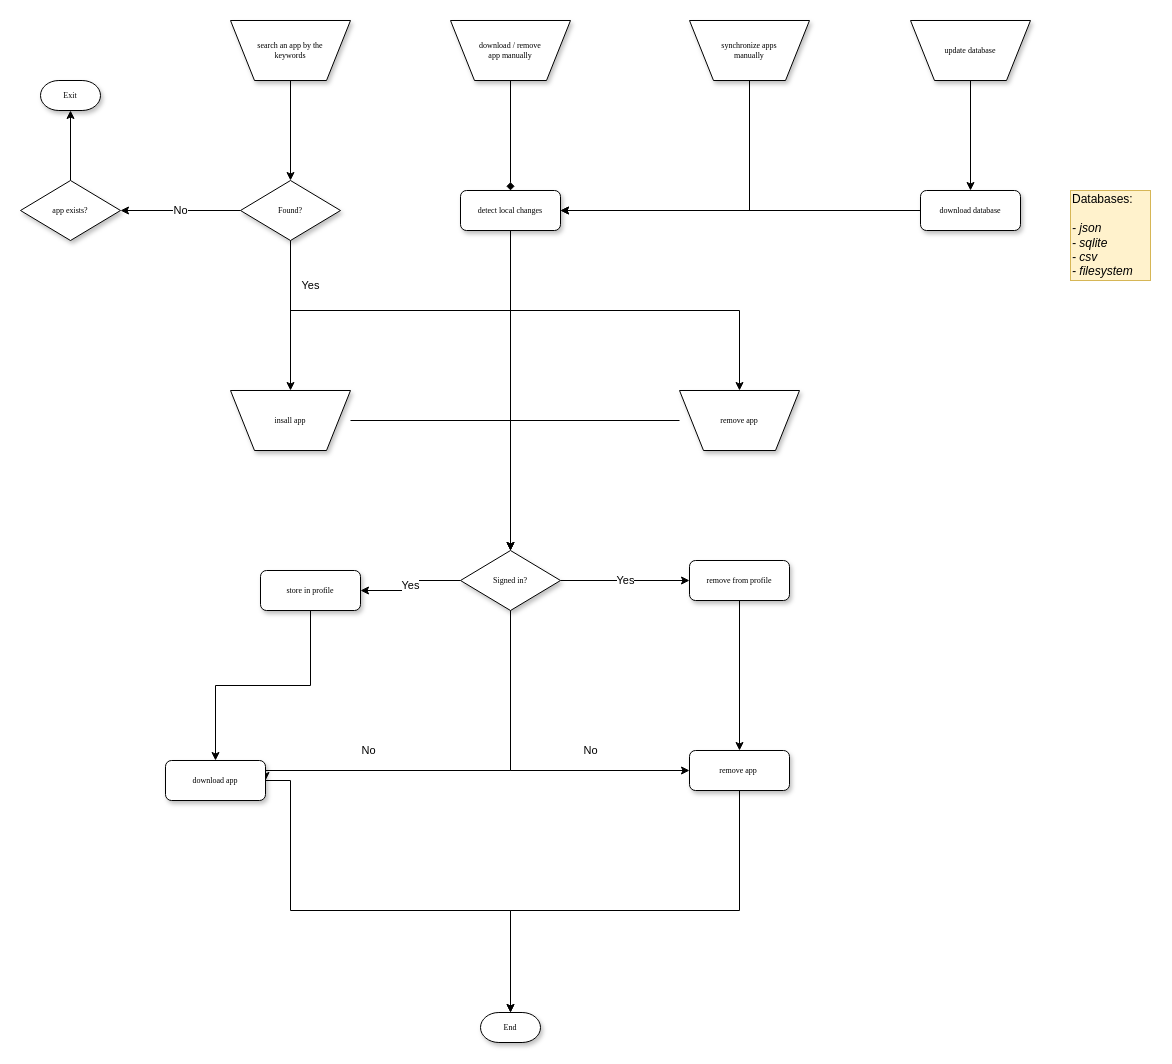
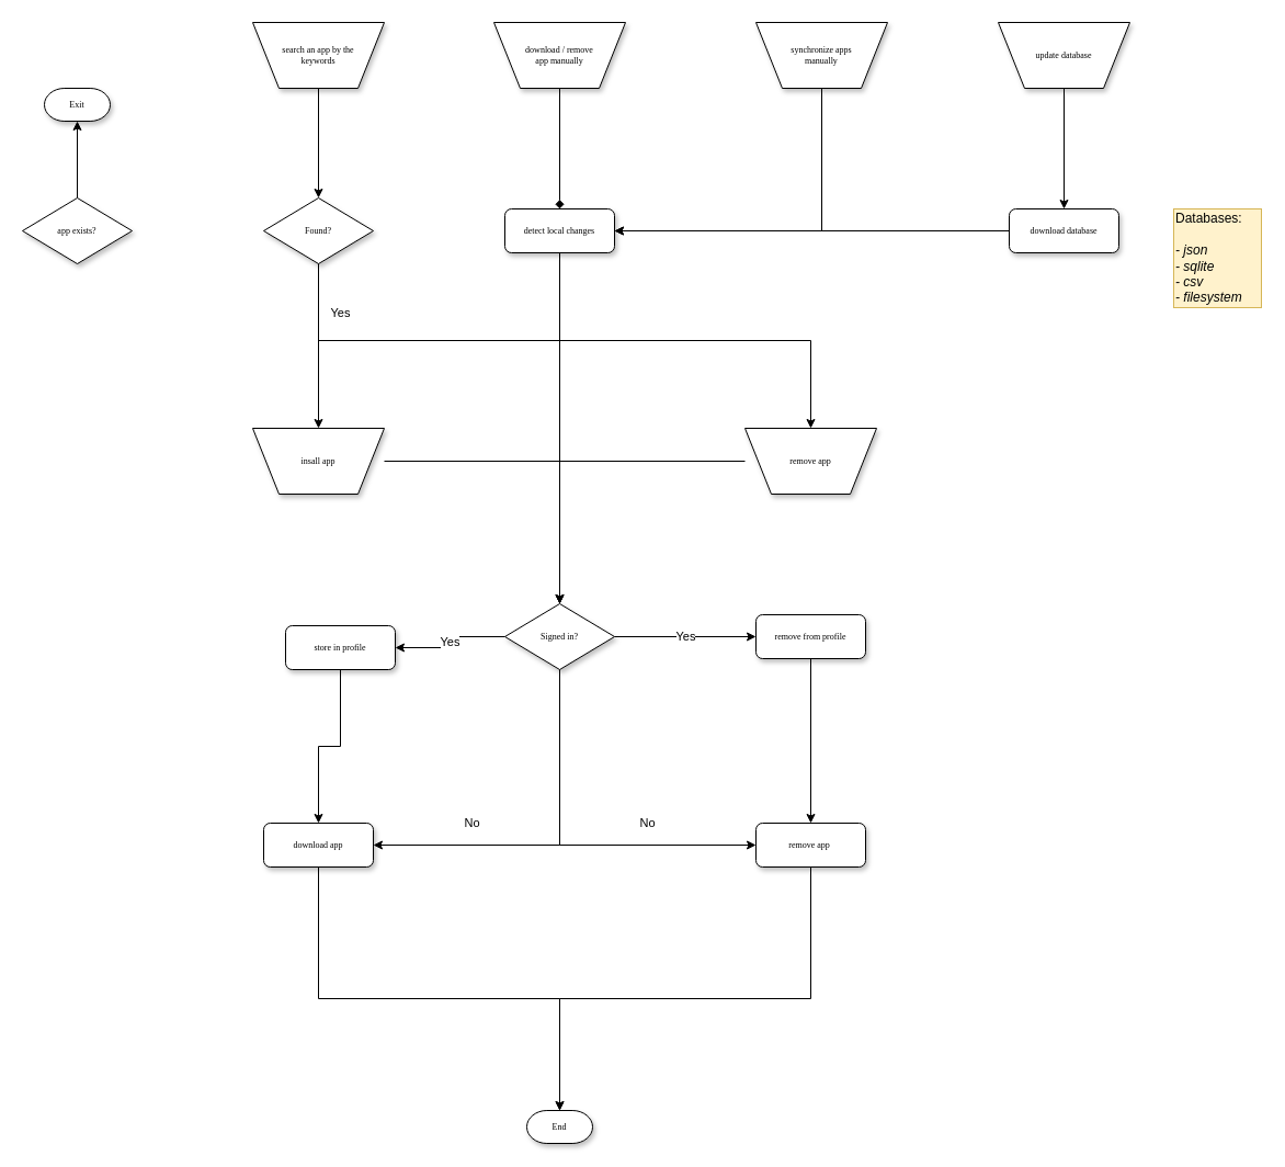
  <mxCell id="0" />
  <mxCell id="1" parent="0" />
  <mxCell id="2" style="edgeStyle=orthogonalEdgeStyle;rounded=0;orthogonalLoop=1;jettySize=auto;html=1;" parent="1" source="3" target="8" edge="1"><mxGeometry relative="1" as="geometry" /></mxCell>
  <mxCell id="3" value="insall app" style="shape=trapezoid;whiteSpace=wrap;html=1;rounded=0;shadow=1;labelBackgroundColor=none;strokeWidth=1;fontFamily=Verdana;fontSize=8;align=center;flipV=1;" parent="1" vertex="1"><mxGeometry x="230" width="120" height="60" as="geometry" y="390" /></mxCell>
  <mxCell id="4" value="No" style="edgeStyle=orthogonalEdgeStyle;rounded=0;orthogonalLoop=1;jettySize=auto;html=1;entryX=1;entryY=0.5;entryDx=0;entryDy=0;" parent="1" source="8" target="13" edge="1"><mxGeometry x="0.455" y="-20" relative="1" as="geometry"><Array as="points"><mxPoint x="510" y="770" /></Array><mxPoint as="offset" /></mxGeometry></mxCell>
  <mxCell id="5" value="No" style="edgeStyle=orthogonalEdgeStyle;rounded=0;orthogonalLoop=1;jettySize=auto;html=1;entryX=0;entryY=0.5;entryDx=0;entryDy=0;" parent="1" source="8" target="15" edge="1"><mxGeometry x="0.417" y="20" relative="1" as="geometry"><Array as="points"><mxPoint x="510" y="770" /></Array><mxPoint as="offset" /></mxGeometry></mxCell>
  <mxCell id="6" value="Yes" style="edgeStyle=orthogonalEdgeStyle;rounded=0;orthogonalLoop=1;jettySize=auto;html=1;entryX=1;entryY=0.5;entryDx=0;entryDy=0;" parent="1" source="8" target="17" edge="1"><mxGeometry relative="1" as="geometry" /></mxCell>
  <mxCell id="7" value="Yes" style="edgeStyle=orthogonalEdgeStyle;rounded=0;orthogonalLoop=1;jettySize=auto;html=1;" parent="1" source="8" target="19" edge="1"><mxGeometry relative="1" as="geometry" /></mxCell>
  <mxCell id="8" value="Signed in?" style="rhombus;whiteSpace=wrap;html=1;rounded=0;shadow=1;labelBackgroundColor=none;strokeWidth=1;fontFamily=Verdana;fontSize=8;align=center;" parent="1" vertex="1"><mxGeometry x="460" y="550" width="100" height="60" as="geometry" /></mxCell>
  <mxCell id="9" value="End" style="strokeWidth=1;html=1;shape=mxgraph.flowchart.terminator;whiteSpace=wrap;rounded=0;shadow=1;labelBackgroundColor=none;fontFamily=Verdana;fontSize=8;align=center;" parent="1" vertex="1"><mxGeometry x="480" y="1012" width="60" height="30" as="geometry" /></mxCell>
  <mxCell id="10" style="edgeStyle=orthogonalEdgeStyle;rounded=0;orthogonalLoop=1;jettySize=auto;html=1;" parent="1" source="11" target="8" edge="1"><mxGeometry relative="1" as="geometry" /></mxCell>
  <mxCell id="11" value="remove app" style="shape=trapezoid;whiteSpace=wrap;html=1;rounded=0;shadow=1;labelBackgroundColor=none;strokeWidth=1;fontFamily=Verdana;fontSize=8;align=center;flipV=1;" parent="1" vertex="1"><mxGeometry x="679" width="120" height="60" as="geometry" y="390" /></mxCell>
  <mxCell id="12" style="edgeStyle=orthogonalEdgeStyle;rounded=0;orthogonalLoop=1;jettySize=auto;html=1;" parent="1" source="13" target="9" edge="1"><mxGeometry relative="1" as="geometry"><mxPoint x="510" y="922" as="targetPoint" /><Array as="points"><mxPoint x="290" y="910" /><mxPoint x="510" y="910" /></Array></mxGeometry></mxCell>
- <mxCell id="13" value="download app" style="rounded=1;whiteSpace=wrap;html=1;shadow=1;labelBackgroundColor=none;strokeWidth=1;fontFamily=Verdana;fontSize=8;align=center;" parent="1" vertex="1"><mxGeometry x="165" y="760" width="100" height="40" as="geometry" /></mxCell>
+ <mxCell id="13" value="download app" style="rounded=1;whiteSpace=wrap;html=1;shadow=1;labelBackgroundColor=none;strokeWidth=1;fontFamily=Verdana;fontSize=8;align=center;" parent="1" vertex="1"><mxGeometry x="240" y="750" width="100" height="40" as="geometry" /></mxCell>
  <mxCell id="14" style="edgeStyle=orthogonalEdgeStyle;rounded=0;orthogonalLoop=1;jettySize=auto;html=1;" parent="1" source="15" target="9" edge="1"><mxGeometry relative="1" as="geometry"><Array as="points"><mxPoint x="739" y="910" /><mxPoint x="510" y="910" /></Array></mxGeometry></mxCell>
  <mxCell id="15" value="remove app&amp;nbsp;" style="rounded=1;whiteSpace=wrap;html=1;shadow=1;labelBackgroundColor=none;strokeWidth=1;fontFamily=Verdana;fontSize=8;align=center;" parent="1" vertex="1"><mxGeometry x="689" y="750" width="100" height="40" as="geometry" /></mxCell>
  <mxCell id="16" style="edgeStyle=orthogonalEdgeStyle;rounded=0;orthogonalLoop=1;jettySize=auto;html=1;" parent="1" source="17" target="13" edge="1"><mxGeometry relative="1" as="geometry" /></mxCell>
  <mxCell id="17" value="store in profile" style="rounded=1;whiteSpace=wrap;html=1;shadow=1;labelBackgroundColor=none;strokeWidth=1;fontFamily=Verdana;fontSize=8;align=center;" parent="1" vertex="1"><mxGeometry x="260" y="570" width="100" height="40" as="geometry" /></mxCell>
  <mxCell id="18" style="edgeStyle=orthogonalEdgeStyle;rounded=0;orthogonalLoop=1;jettySize=auto;html=1;" parent="1" source="19" target="15" edge="1"><mxGeometry relative="1" as="geometry" /></mxCell>
  <mxCell id="19" value="remove from profile" style="rounded=1;whiteSpace=wrap;html=1;shadow=1;labelBackgroundColor=none;strokeWidth=1;fontFamily=Verdana;fontSize=8;align=center;" parent="1" vertex="1"><mxGeometry x="689" y="560" width="100" height="40" as="geometry" /></mxCell>
  <mxCell id="20" style="edgeStyle=orthogonalEdgeStyle;rounded=0;orthogonalLoop=1;jettySize=auto;html=1;endArrow=diamond;" parent="1" source="21" target="23" edge="1"><mxGeometry relative="1" as="geometry" /></mxCell>
  <mxCell id="21" value="download / remove &lt;br&gt;app manually" style="shape=trapezoid;whiteSpace=wrap;html=1;rounded=0;shadow=1;labelBackgroundColor=none;strokeWidth=1;fontFamily=Verdana;fontSize=8;align=center;flipV=1;" parent="1" vertex="1"><mxGeometry x="450" y="20" width="120" height="60" as="geometry" /></mxCell>
  <mxCell id="22" style="edgeStyle=orthogonalEdgeStyle;rounded=0;orthogonalLoop=1;jettySize=auto;html=1;" parent="1" source="23" target="8" edge="1"><mxGeometry relative="1" as="geometry" /></mxCell>
  <mxCell id="23" value="detect local changes" style="rounded=1;whiteSpace=wrap;html=1;shadow=1;labelBackgroundColor=none;strokeWidth=1;fontFamily=Verdana;fontSize=8;align=center;" parent="1" vertex="1"><mxGeometry x="460" y="190" width="100" height="40" as="geometry" /></mxCell>
  <mxCell id="24" style="edgeStyle=orthogonalEdgeStyle;rounded=0;orthogonalLoop=1;jettySize=auto;html=1;" parent="1" source="25" target="29" edge="1"><mxGeometry relative="1" as="geometry" /></mxCell>
  <mxCell id="25" value="search an app by the &lt;br&gt;keywords" style="shape=trapezoid;whiteSpace=wrap;html=1;rounded=0;shadow=1;labelBackgroundColor=none;strokeWidth=1;fontFamily=Verdana;fontSize=8;align=center;flipV=1;" parent="1" vertex="1"><mxGeometry x="230" y="20" width="120" height="60" as="geometry" /></mxCell>
  <mxCell id="26" value="Yes" style="edgeStyle=orthogonalEdgeStyle;rounded=0;orthogonalLoop=1;jettySize=auto;html=1;entryX=0.5;entryY=0;entryDx=0;entryDy=0;" parent="1" source="29" target="3" edge="1"><mxGeometry x="-0.001" y="36" relative="1" as="geometry"><mxPoint x="-16" y="-30" as="offset" /></mxGeometry></mxCell>
  <mxCell id="27" style="edgeStyle=orthogonalEdgeStyle;rounded=0;orthogonalLoop=1;jettySize=auto;html=1;entryX=0.5;entryY=0;entryDx=0;entryDy=0;" parent="1" source="29" target="11" edge="1"><mxGeometry relative="1" as="geometry"><Array as="points"><mxPoint x="290" y="310" /><mxPoint x="739" y="310" /></Array></mxGeometry></mxCell>
- <mxCell id="28" value="No" style="edgeStyle=orthogonalEdgeStyle;rounded=0;orthogonalLoop=1;jettySize=auto;html=1;entryX=1;entryY=0.5;entryDx=0;entryDy=0;" parent="1" source="29" target="31" edge="1"><mxGeometry relative="1" as="geometry" /></mxCell>
  <mxCell id="29" value="Found?" style="rhombus;whiteSpace=wrap;html=1;rounded=0;shadow=1;labelBackgroundColor=none;strokeWidth=1;fontFamily=Verdana;fontSize=8;align=center;" parent="1" vertex="1"><mxGeometry x="240" y="180" width="100" height="60" as="geometry" /></mxCell>
  <mxCell id="30" style="edgeStyle=orthogonalEdgeStyle;rounded=0;orthogonalLoop=1;jettySize=auto;html=1;entryX=0.5;entryY=1;entryDx=0;entryDy=0;entryPerimeter=0;" parent="1" source="31" target="32" edge="1"><mxGeometry relative="1" as="geometry" /></mxCell>
  <mxCell id="31" value="app exists?" style="rhombus;whiteSpace=wrap;html=1;rounded=0;shadow=1;labelBackgroundColor=none;strokeWidth=1;fontFamily=Verdana;fontSize=8;align=center;" parent="1" vertex="1"><mxGeometry x="20" y="180" width="100" height="60" as="geometry" /></mxCell>
  <mxCell id="32" value="Exit" style="strokeWidth=1;html=1;shape=mxgraph.flowchart.terminator;whiteSpace=wrap;rounded=0;shadow=1;labelBackgroundColor=none;fontFamily=Verdana;fontSize=8;align=center;" parent="1" vertex="1"><mxGeometry x="40" y="80" width="60" height="30" as="geometry" /></mxCell>
  <mxCell id="33" style="edgeStyle=orthogonalEdgeStyle;rounded=0;orthogonalLoop=1;jettySize=auto;html=1;entryX=1;entryY=0.5;entryDx=0;entryDy=0;" edge="1" parent="1" source="34" target="23"><mxGeometry relative="1" as="geometry"><Array as="points"><mxPoint x="749" y="210" /></Array></mxGeometry></mxCell>
  <mxCell id="34" value="synchronize apps &lt;br&gt;manually" style="shape=trapezoid;whiteSpace=wrap;html=1;rounded=0;shadow=1;labelBackgroundColor=none;strokeWidth=1;fontFamily=Verdana;fontSize=8;align=center;flipV=1;" vertex="1" parent="1"><mxGeometry x="689" y="20" width="120" height="60" as="geometry" /></mxCell>
  <mxCell id="35" style="edgeStyle=orthogonalEdgeStyle;rounded=0;orthogonalLoop=1;jettySize=auto;html=1;" edge="1" parent="1" source="36" target="38"><mxGeometry relative="1" as="geometry" /></mxCell>
  <mxCell id="36" value="update database" style="shape=trapezoid;whiteSpace=wrap;html=1;rounded=0;shadow=1;labelBackgroundColor=none;strokeWidth=1;fontFamily=Verdana;fontSize=8;align=center;flipV=1;" vertex="1" parent="1"><mxGeometry x="910" y="20" width="120" height="60" as="geometry" /></mxCell>
  <mxCell id="37" style="edgeStyle=orthogonalEdgeStyle;rounded=0;orthogonalLoop=1;jettySize=auto;html=1;entryX=1;entryY=0.5;entryDx=0;entryDy=0;" edge="1" parent="1" source="38" target="23"><mxGeometry relative="1" as="geometry" /></mxCell>
  <mxCell id="38" value="download database" style="rounded=1;whiteSpace=wrap;html=1;shadow=1;labelBackgroundColor=none;strokeWidth=1;fontFamily=Verdana;fontSize=8;align=center;" vertex="1" parent="1"><mxGeometry x="920" y="190" width="100" height="40" as="geometry" /></mxCell>
  <mxCell id="39" value="&lt;div&gt;&lt;span&gt;Databases:&lt;/span&gt;&lt;/div&gt;&lt;i&gt;&lt;span&gt;&lt;br&gt;- json&lt;/span&gt;&lt;br&gt;-&amp;nbsp;&lt;span&gt;sqlite&lt;/span&gt;&lt;br&gt;-&amp;nbsp;&lt;span&gt;csv&lt;/span&gt;&lt;br&gt;-&amp;nbsp;&lt;span&gt;filesystem&lt;/span&gt;&lt;/i&gt;" style="text;html=1;align=left;verticalAlign=middle;resizable=0;points=[];;autosize=1;fillColor=#fff2cc;strokeColor=#d6b656;" vertex="1" parent="1"><mxGeometry x="1070" y="190" width="80" height="90" as="geometry" /></mxCell>
